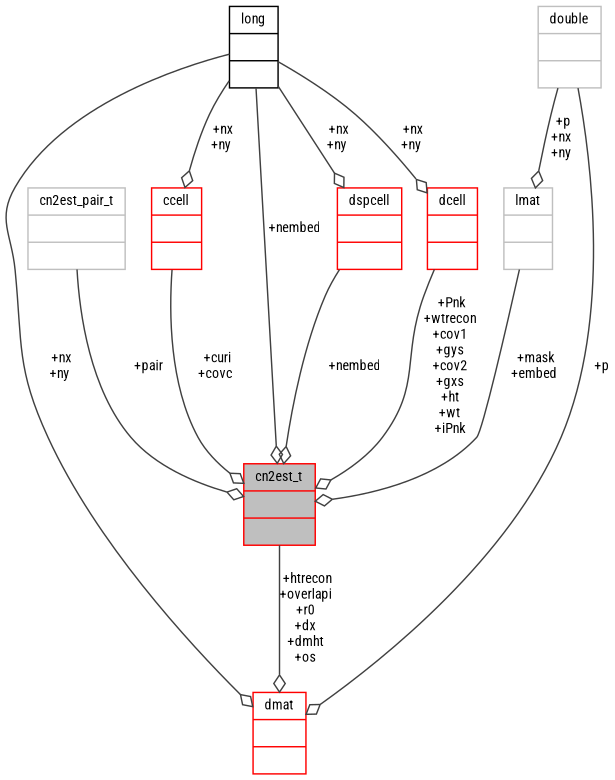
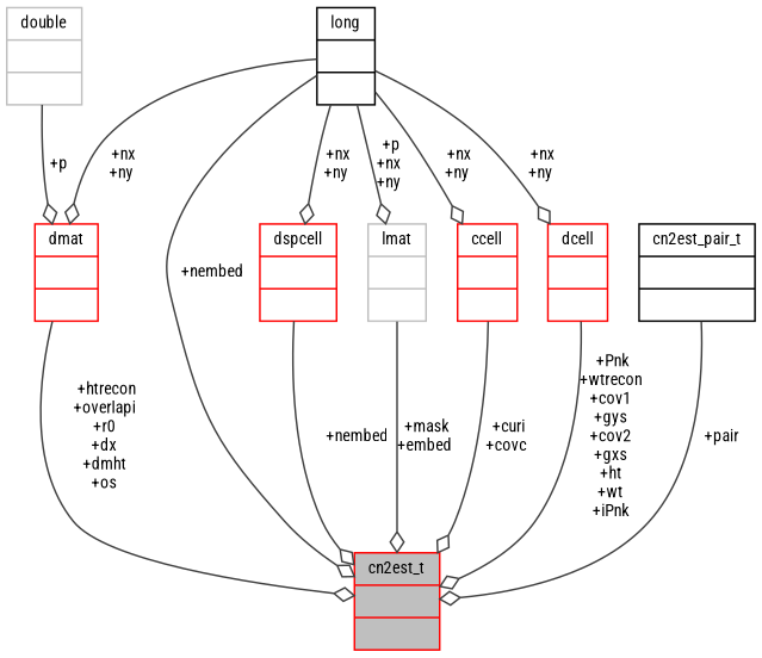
  digraph {
    fontname="Roboto Condensed"
    node [color=red fontname="Roboto Condensed" fontsize=10 shape=record]
    edge [arrowhead=odiamond color=grey25 fontname="Roboto Condensed" fontsize=10 labelfontname=Helvetica labelfontsize=10 style=solid]
    n1 [fillcolor=grey75 fontcolor=black height=0.2 label="{cn2est_t\n||}" style=filled width=0.4]
    n2 [height=0.2 label="{dcell\n||}" width=0.4]
    n3 [height=0.2 label="{dmat\n||}" width=0.4]
    n4 [color=grey75 height=0.2 label="{double\n||}" width=0.4]
    n5 [color=black height=0.2 label="{long\n||}" width=0.4]
    n6 [height=0.2 label="{dspcell\n||}" width=0.4]
    n7 [color=grey75 height=0.2 label="{lmat\n||}" width=0.4]
    n8 [height=0.2 label="{ccell\n||}" width=0.4]
-   n9 [color=grey75 height=0.2 label="{cn2est_pair_t\n||}" width=0.4]
+   n9 [color=black height=0.2 label="{cn2est_pair_t\n||}" width=0.4]
    n2 -> n1 [label=" +Pnk\n+wtrecon\n+cov1\n+gys\n+cov2\n+gxs\n+ht\n+wt\n+iPnk"]
-   n1 -> n3 [label=" +htrecon\n+overlapi\n+r0\n+dx\n+dmht\n+os"]
+   n3 -> n1 [label=" +htrecon\n+overlapi\n+r0\n+dx\n+dmht\n+os"]
    n4 -> n3 [label=" +p"]
    n5 -> n1 [label=" +nembed"]
    n5 -> n2 [label=" +nx\n+ny"]
    n5 -> n3 [label=" +nx\n+ny"]
    n5 -> n6 [label=" +nx\n+ny"]
-   n4 -> n7 [label=" +p\n+nx\n+ny"]
+   n5 -> n7 [label=" +p\n+nx\n+ny"]
    n5 -> n8 [label=" +nx\n+ny"]
    n6 -> n1 [label=" +nembed"]
    n7 -> n1 [label=" +mask\n+embed"]
    n8 -> n1 [label=" +curi\n+covc"]
    n9 -> n1 [label=" +pair"]
  }
